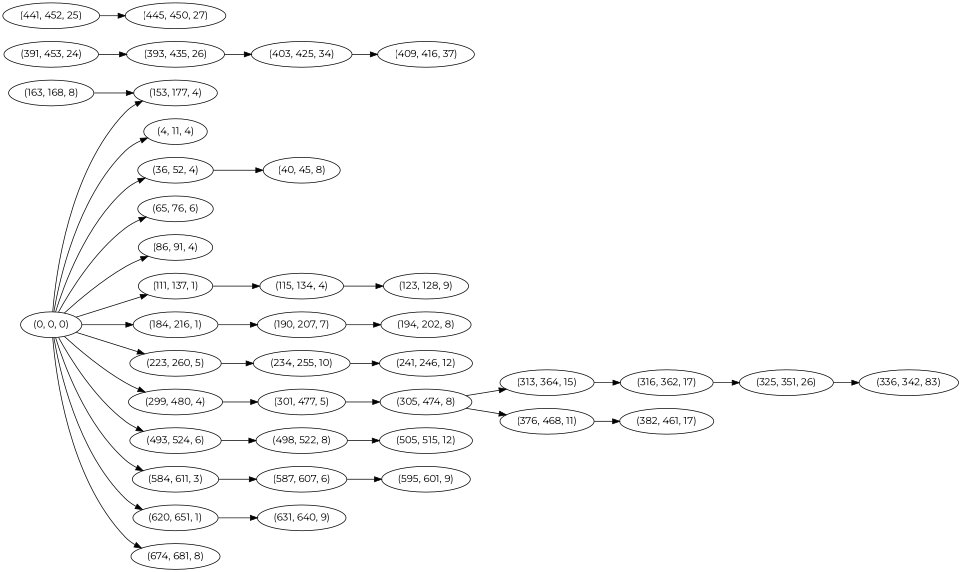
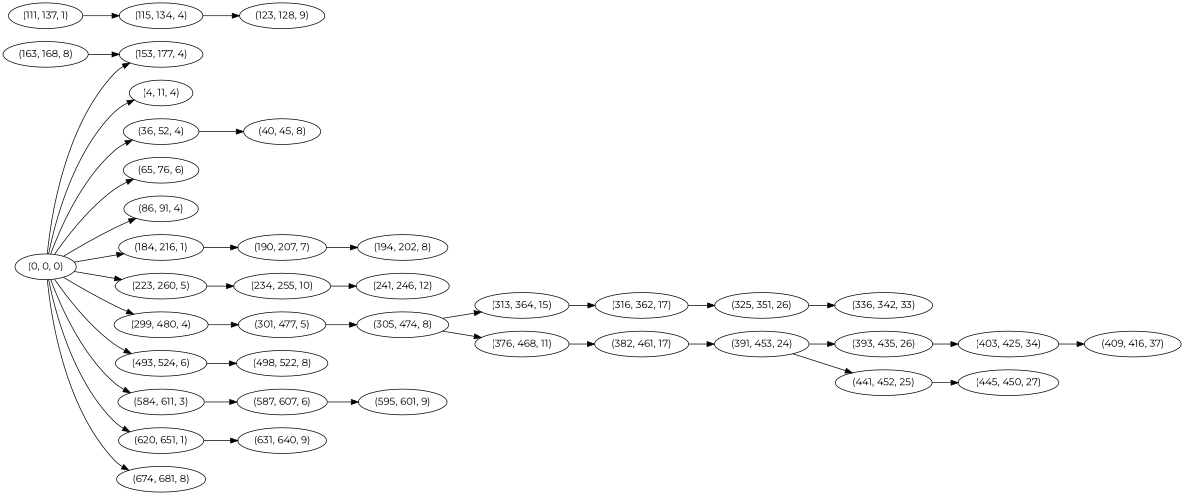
  digraph {
    fontname=Montserrat
    rankdir=LR
    node [fontname=Montserrat]
    edge [fontname=Montserrat]
    "(0, 0, 0)"
    "(4, 11, 4)"
    "(36, 52, 4)"
    "(65, 76, 6)"
    "(86, 91, 4)"
    "(111, 137, 1)"
    "(153, 177, 4)"
    "(184, 216, 1)"
    "(223, 260, 5)"
    "(299, 480, 4)"
    "(493, 524, 6)"
    "(584, 611, 3)"
    "(620, 651, 1)"
    "(674, 681, 8)"
    "(40, 45, 8)"
    "(115, 134, 4)"
    "(190, 207, 7)"
    "(234, 255, 10)"
    "(301, 477, 5)"
    "(498, 522, 8)"
    "(587, 607, 6)"
    "(631, 640, 9)"
    "(123, 128, 9)"
    "(163, 168, 8)"
    "(194, 202, 8)"
    "(241, 246, 12)"
    "(305, 474, 8)"
    "(313, 364, 15)"
    "(376, 468, 11)"
    "(316, 362, 17)"
    "(382, 461, 17)"
    "(325, 351, 26)"
-   "(336, 342, 33)" [label="(336, 342, 83)"]
+   "(336, 342, 33)"
    "(391, 453, 24)"
    "(393, 435, 26)"
    "(441, 452, 25)"
    "(403, 425, 34)"
    "(445, 450, 27)"
    "(409, 416, 37)"
-   "(505, 515, 12)"
    "(595, 601, 9)"
    "(0, 0, 0)" -> "(4, 11, 4)"
    "(0, 0, 0)" -> "(36, 52, 4)"
    "(0, 0, 0)" -> "(65, 76, 6)"
    "(0, 0, 0)" -> "(86, 91, 4)"
-   "(0, 0, 0)" -> "(111, 137, 1)"
    "(0, 0, 0)" -> "(153, 177, 4)"
    "(0, 0, 0)" -> "(184, 216, 1)"
    "(0, 0, 0)" -> "(223, 260, 5)"
    "(0, 0, 0)" -> "(299, 480, 4)"
    "(0, 0, 0)" -> "(493, 524, 6)"
    "(0, 0, 0)" -> "(584, 611, 3)"
    "(0, 0, 0)" -> "(620, 651, 1)"
    "(0, 0, 0)" -> "(674, 681, 8)"
    "(36, 52, 4)" -> "(40, 45, 8)"
    "(111, 137, 1)" -> "(115, 134, 4)"
    "(184, 216, 1)" -> "(190, 207, 7)"
    "(223, 260, 5)" -> "(234, 255, 10)"
    "(299, 480, 4)" -> "(301, 477, 5)"
    "(493, 524, 6)" -> "(498, 522, 8)"
    "(584, 611, 3)" -> "(587, 607, 6)"
    "(620, 651, 1)" -> "(631, 640, 9)"
    "(115, 134, 4)" -> "(123, 128, 9)"
    "(190, 207, 7)" -> "(194, 202, 8)"
    "(234, 255, 10)" -> "(241, 246, 12)"
    "(301, 477, 5)" -> "(305, 474, 8)"
-   "(498, 522, 8)" -> "(505, 515, 12)"
    "(587, 607, 6)" -> "(595, 601, 9)"
    "(163, 168, 8)" -> "(153, 177, 4)"
    "(305, 474, 8)" -> "(313, 364, 15)"
    "(305, 474, 8)" -> "(376, 468, 11)"
    "(313, 364, 15)" -> "(316, 362, 17)"
    "(376, 468, 11)" -> "(382, 461, 17)"
    "(316, 362, 17)" -> "(325, 351, 26)"
+   "(382, 461, 17)" -> "(391, 453, 24)"
    "(325, 351, 26)" -> "(336, 342, 33)"
    "(391, 453, 24)" -> "(393, 435, 26)"
+   "(391, 453, 24)" -> "(441, 452, 25)"
    "(393, 435, 26)" -> "(403, 425, 34)"
    "(441, 452, 25)" -> "(445, 450, 27)"
    "(403, 425, 34)" -> "(409, 416, 37)"
  }
